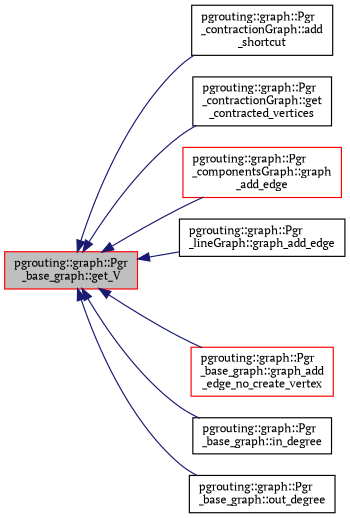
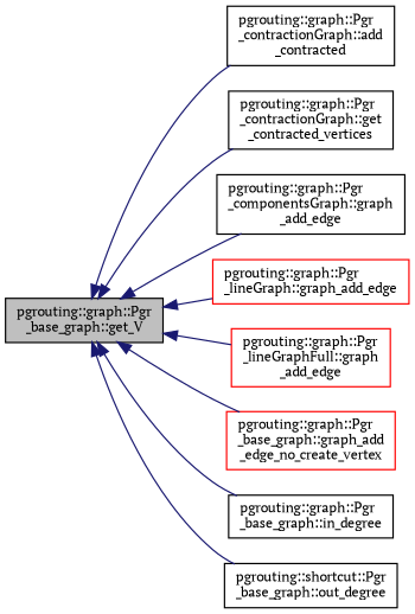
  digraph {
    fontname="PT Serif"
    rankdir=LR
    node [color=black fillcolor=white fontname="PT Serif" fontsize=10 shape=record style=filled]
    edge [color=midnightblue dir=back fontname="PT Serif" fontsize=10 labelfontname=Helvetica labelfontsize=10 style=solid]
-   n1 [color=red fillcolor=grey75 fontcolor=black height=0.2 label="pgrouting::graph::Pgr\l_base_graph::get_V" width=0.4]
-   n2 [height=0.2 label="pgrouting::graph::Pgr\l_contractionGraph::add\l_shortcut" width=0.4]
+   n1 [fillcolor=grey75 fontcolor=black height=0.2 label="pgrouting::graph::Pgr\l_base_graph::get_V" width=0.4]
+   n2 [height=0.2 label="pgrouting::graph::Pgr\l_contractionGraph::add\l_contracted" width=0.4]
    n3 [height=0.2 label="pgrouting::graph::Pgr\l_contractionGraph::get\l_contracted_vertices" width=0.4]
-   n4 [color=red height=0.2 label="pgrouting::graph::Pgr\l_componentsGraph::graph\l_add_edge" width=0.4]
-   n5 [height=0.2 label="pgrouting::graph::Pgr\l_lineGraph::graph_add_edge" width=0.4]
+   n4 [height=0.2 label="pgrouting::graph::Pgr\l_componentsGraph::graph\l_add_edge" width=0.4]
+   n5 [color=red height=0.2 label="pgrouting::graph::Pgr\l_lineGraph::graph_add_edge" width=0.4]
+   n6 [color=red height=0.2 label="pgrouting::graph::Pgr\l_lineGraphFull::graph\l_add_edge" width=0.4]
    n7 [color=red height=0.2 label="pgrouting::graph::Pgr\l_base_graph::graph_add\l_edge_no_create_vertex" width=0.4]
    n8 [height=0.2 label="pgrouting::graph::Pgr\l_base_graph::in_degree" width=0.4]
-   n9 [height=0.2 label="pgrouting::graph::Pgr\l_base_graph::out_degree" width=0.4]
+   n9 [height=0.2 label="pgrouting::shortcut::Pgr\l_base_graph::out_degree" width=0.4]
    n1 -> n2
    n1 -> n3
    n1 -> n4
    n1 -> n5
+   n1 -> n6
    n1 -> n7
    n1 -> n8
    n1 -> n9
  }
